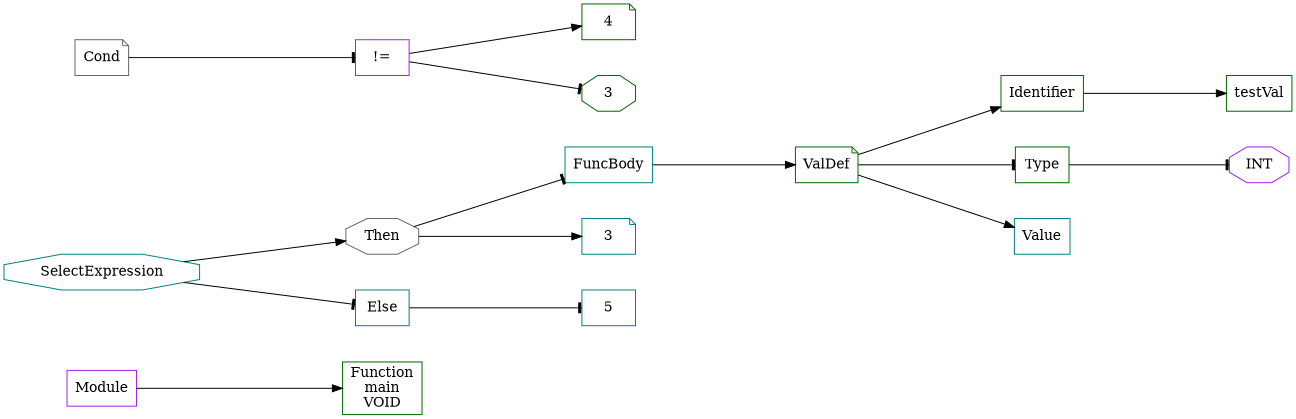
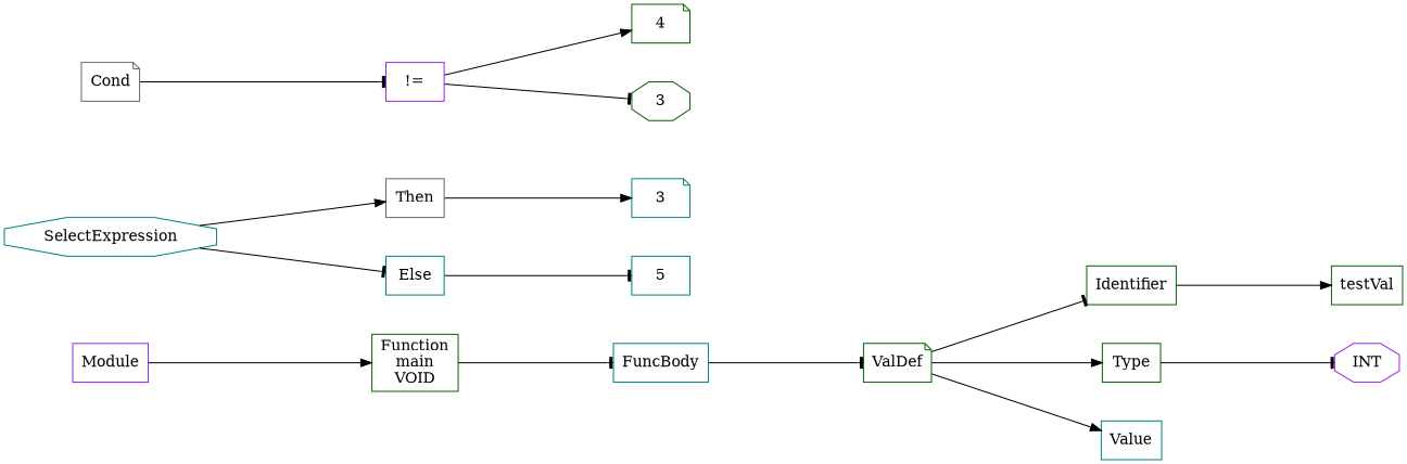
  digraph {
    nodesep=0.5
    ordering=out
    rankdir=LR
    ranksep=2
    node [color=darkgreen shape=box]
    edge [arrowhead=tee]
    n1 [color=purple label=Module]
    n2 [label="Function\nmain\nVOID"]
    n3 [color=teal label=FuncBody]
    n4 [label=ValDef shape=note]
    n5 [label=Identifier]
    n6 [label=Type]
    n7 [color=teal label=Value]
    n8 [label=testVal]
    n9 [color=purple label=INT shape=octagon]
    n10 [color=teal label=SelectExpression shape=octagon]
-   n11 [color=gray40 label=Then shape=octagon]
+   n11 [color=gray40 label=Then]
    n12 [color=teal label=Else]
    n13 [color=gray40 label=Cond shape=note]
    n14 [color=purple label="\!="]
    n15 [color=teal label=3 shape=note]
    n16 [color=teal label=5]
    n17 [label=4 shape=note]
    n18 [label=3 shape=octagon]
    n1 -> n2 [arrowhead=normal]
-   n11 -> n3
-   n3 -> n4 [arrowhead=normal]
-   n4 -> n5 [arrowhead=normal]
-   n4 -> n6
+   n2 -> n3
+   n3 -> n4
+   n4 -> n5
+   n4 -> n6 [arrowhead=normal]
    n4 -> n7 [arrowhead=normal]
    n5 -> n8 [arrowhead=normal]
    n6 -> n9
    n10 -> n11 [arrowhead=normal]
    n10 -> n12
    n11 -> n15 [arrowhead=normal]
    n12 -> n16
    n13 -> n14
    n14 -> n17 [arrowhead=normal]
    n14 -> n18
  }
